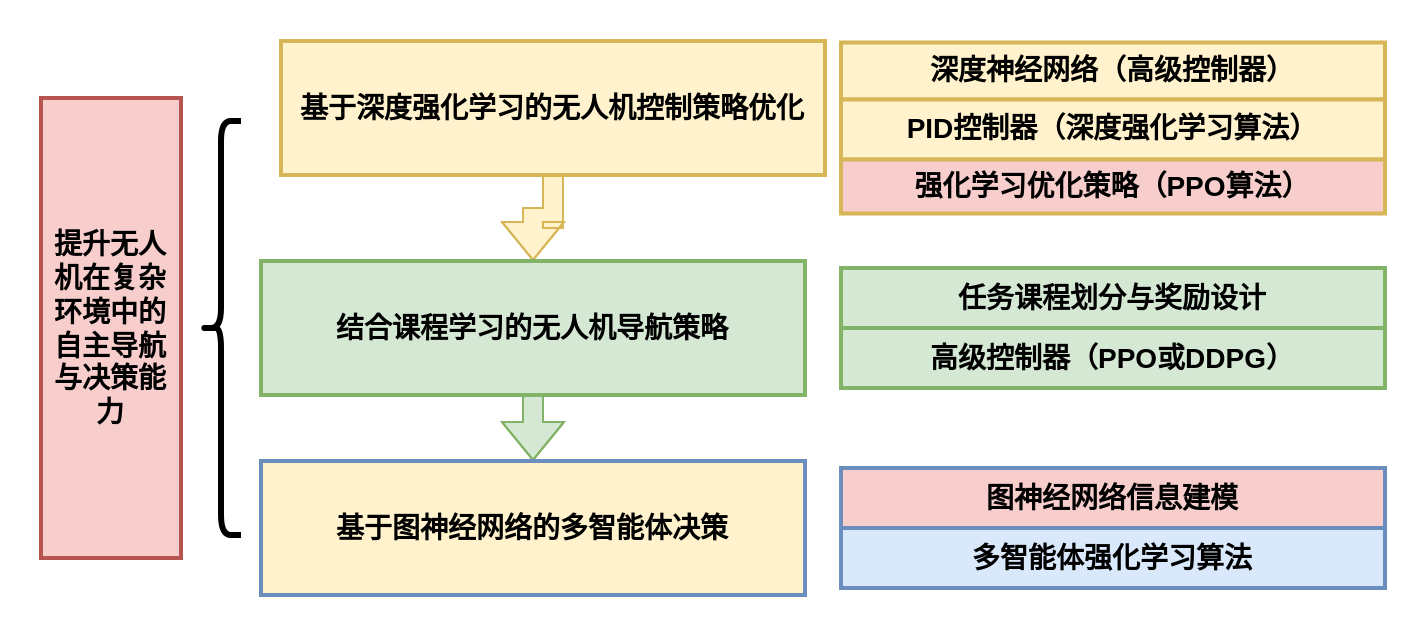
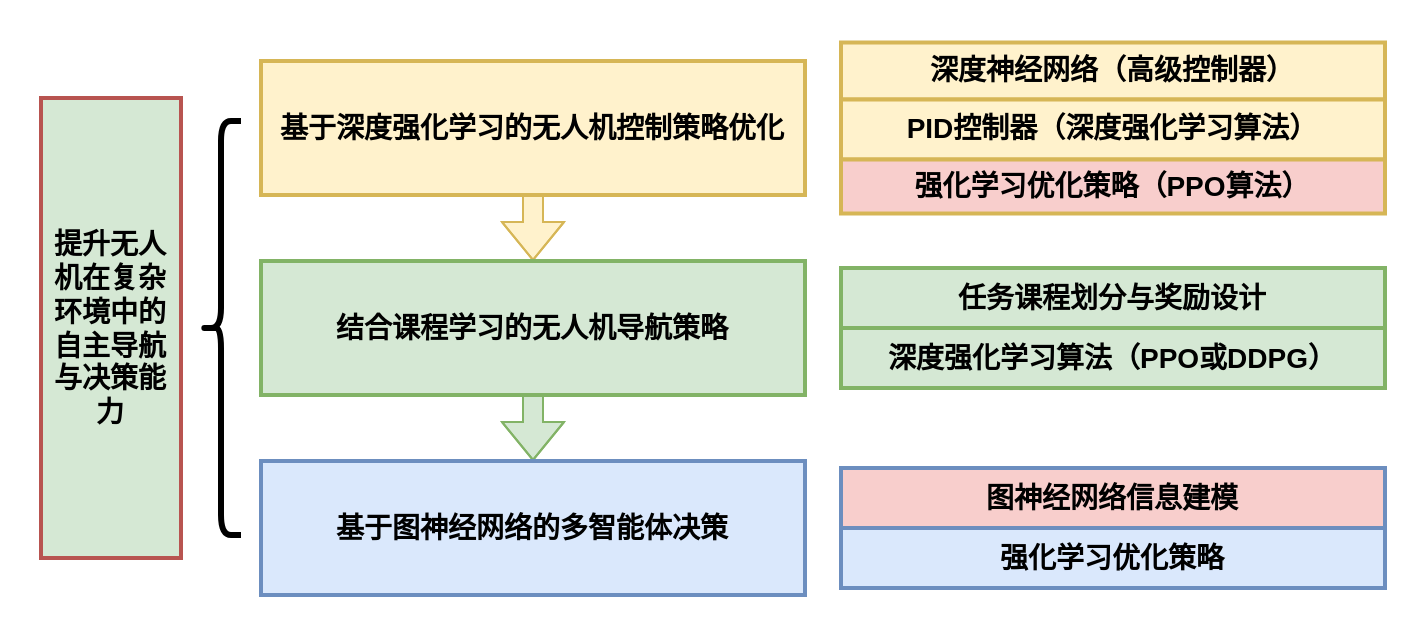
  <mxCell id="0" />
  <mxCell id="1" parent="0" />
- <mxCell id="2" value="提升无人机在复杂环境中的自主导航与决策能力" style="whiteSpace=wrap;strokeWidth=2;fillColor=#f8cecc;strokeColor=#b85450;fontStyle=1;fontSize=14;" parent="1" vertex="1"><mxGeometry x="20" y="48.5" width="70" height="230" as="geometry" /></mxCell>
+ <mxCell id="2" value="提升无人机在复杂环境中的自主导航与决策能力" style="whiteSpace=wrap;strokeWidth=2;fillColor=#d5e8d4;strokeColor=#b85450;fontStyle=1;fontSize=14;" parent="1" vertex="1"><mxGeometry x="20" y="48.5" width="70" height="230" as="geometry" /></mxCell>
  <mxCell id="3" value="" style="edgeStyle=orthogonalEdgeStyle;rounded=0;orthogonalLoop=1;jettySize=auto;html=1;fontStyle=1;fontSize=14;strokeWidth=1;shape=flexArrow;fillColor=#fff2cc;strokeColor=#d6b656;" parent="1" source="4" target="6" edge="1"><mxGeometry relative="1" as="geometry" /></mxCell>
- <mxCell id="4" value="基于深度强化学习的无人机控制策略优化" style="whiteSpace=wrap;strokeWidth=2;fillColor=#fff2cc;strokeColor=#d6b656;fontStyle=1;fontSize=14;" parent="1" vertex="1"><mxGeometry x="140" y="20" width="272" height="67" as="geometry" /></mxCell>
+ <mxCell id="4" value="基于深度强化学习的无人机控制策略优化" style="whiteSpace=wrap;strokeWidth=2;fillColor=#fff2cc;strokeColor=#d6b656;fontStyle=1;fontSize=14;" parent="1" vertex="1"><mxGeometry x="130" y="30" width="272" height="67" as="geometry" /></mxCell>
  <mxCell id="5" value="" style="edgeStyle=orthogonalEdgeStyle;rounded=0;orthogonalLoop=1;jettySize=auto;html=1;fontStyle=1;fontSize=14;strokeWidth=1;shape=flexArrow;fillColor=#d5e8d4;strokeColor=#82b366;" parent="1" source="6" target="7" edge="1"><mxGeometry relative="1" as="geometry" /></mxCell>
  <mxCell id="6" value="结合课程学习的无人机导航策略" style="whiteSpace=wrap;strokeWidth=2;fillColor=#d5e8d4;strokeColor=#82b366;fontStyle=1;fontSize=14;" parent="1" vertex="1"><mxGeometry x="130" y="130" width="272" height="67" as="geometry" /></mxCell>
- <mxCell id="7" value="基于图神经网络的多智能体决策" style="whiteSpace=wrap;strokeWidth=2;fillColor=#fff2cc;strokeColor=#6c8ebf;fontStyle=1;fontSize=14;" parent="1" vertex="1"><mxGeometry x="130" y="230" width="272" height="67" as="geometry" /></mxCell>
+ <mxCell id="7" value="基于图神经网络的多智能体决策" style="whiteSpace=wrap;strokeWidth=2;fillColor=#dae8fc;strokeColor=#6c8ebf;fontStyle=1;fontSize=14;" parent="1" vertex="1"><mxGeometry x="130" y="230" width="272" height="67" as="geometry" /></mxCell>
  <mxCell id="8" value="" style="shape=curlyBracket;whiteSpace=wrap;html=1;rounded=1;labelPosition=left;verticalLabelPosition=middle;align=right;verticalAlign=middle;shadow=0;strokeWidth=3;" parent="1" vertex="1"><mxGeometry x="100" y="60" width="20" height="207" as="geometry" /></mxCell>
  <mxCell id="9" value="深度神经网络（高级控制器）" style="whiteSpace=wrap;strokeWidth=2;fillColor=#fff2cc;strokeColor=#d6b656;fontStyle=1;fontSize=14;" parent="1" vertex="1"><mxGeometry x="420" y="20.75" width="272" height="28.5" as="geometry" /></mxCell>
  <mxCell id="10" value="PID控制器（深度强化学习算法）" style="whiteSpace=wrap;strokeWidth=2;fillColor=#fff2cc;strokeColor=#d6b656;fontStyle=1;fontSize=14;" parent="1" vertex="1"><mxGeometry x="420" y="49.25" width="272" height="30" as="geometry" /></mxCell>
  <mxCell id="11" value="强化学习优化策略（PPO算法）" style="whiteSpace=wrap;strokeWidth=2;fillColor=#f8cecc;strokeColor=#d6b656;fontStyle=1;fontSize=14;" parent="1" vertex="1"><mxGeometry x="420" y="79.25" width="272" height="27" as="geometry" /></mxCell>
  <mxCell id="12" value="任务课程划分与奖励设计" style="whiteSpace=wrap;strokeWidth=2;fillColor=#d5e8d4;strokeColor=#82b366;fontStyle=1;fontSize=14;" parent="1" vertex="1"><mxGeometry x="420" y="133.5" width="272" height="30" as="geometry" /></mxCell>
- <mxCell id="13" value="高级控制器（PPO或DDPG）" style="whiteSpace=wrap;strokeWidth=2;fillColor=#d5e8d4;strokeColor=#82b366;fontStyle=1;fontSize=14;" parent="1" vertex="1"><mxGeometry x="420" y="163.5" width="272" height="30" as="geometry" /></mxCell>
+ <mxCell id="13" value="深度强化学习算法（PPO或DDPG）" style="whiteSpace=wrap;strokeWidth=2;fillColor=#d5e8d4;strokeColor=#82b366;fontStyle=1;fontSize=14;" parent="1" vertex="1"><mxGeometry x="420" y="163.5" width="272" height="30" as="geometry" /></mxCell>
  <mxCell id="14" value="图神经网络信息建模" style="whiteSpace=wrap;strokeWidth=2;fillColor=#f8cecc;strokeColor=#6c8ebf;fontStyle=1;fontSize=14;" vertex="1" parent="1"><mxGeometry x="420" y="233.5" width="272" height="30" as="geometry" /></mxCell>
- <mxCell id="15" value="多智能体强化学习算法" style="whiteSpace=wrap;strokeWidth=2;fillColor=#dae8fc;strokeColor=#6c8ebf;fontStyle=1;fontSize=14;" vertex="1" parent="1"><mxGeometry x="420" y="263.5" width="272" height="30" as="geometry" /></mxCell>
+ <mxCell id="15" value="强化学习优化策略" style="whiteSpace=wrap;strokeWidth=2;fillColor=#dae8fc;strokeColor=#6c8ebf;fontStyle=1;fontSize=14;" vertex="1" parent="1"><mxGeometry x="420" y="263.5" width="272" height="30" as="geometry" /></mxCell>
